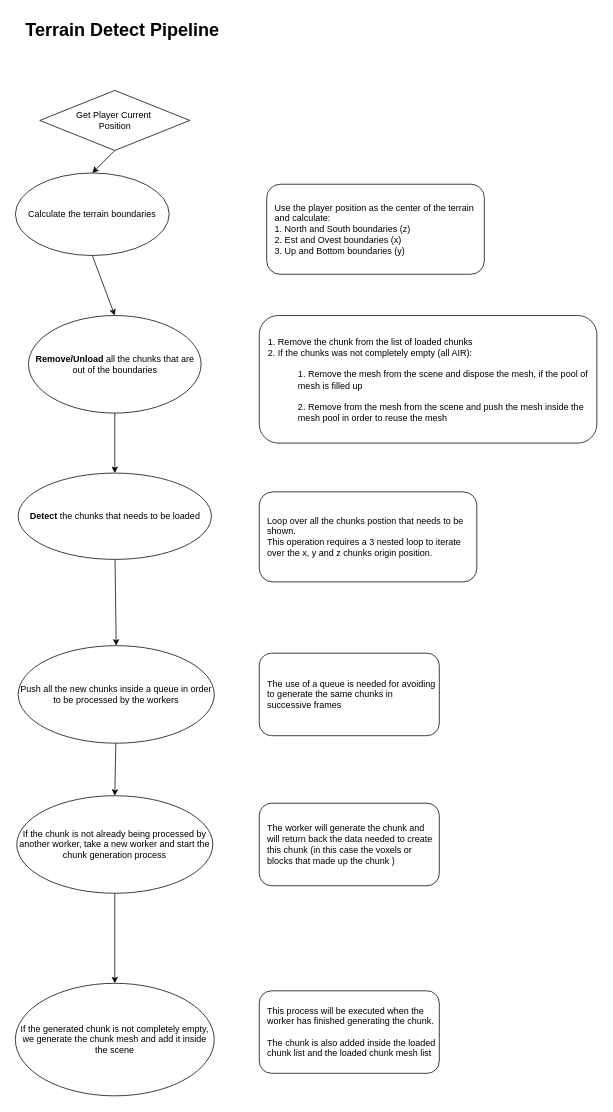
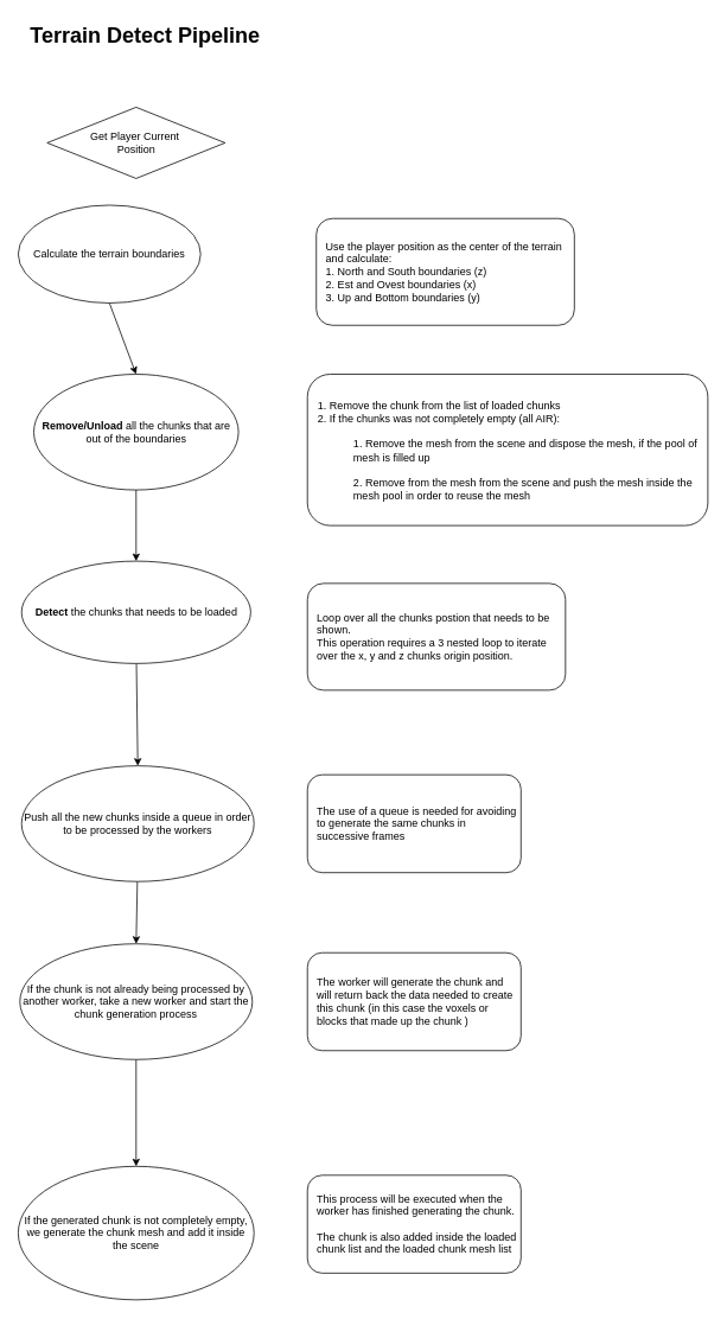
  <mxCell id="0" />
  <mxCell id="1" parent="0" />
  <mxCell id="2" value="&lt;h1&gt;&amp;nbsp;Terrain Detect Pipeline&lt;/h1&gt;" style="text;html=1;strokeColor=none;fillColor=none;spacing=5;spacingTop=-20;whiteSpace=wrap;overflow=hidden;rounded=0;" parent="1" vertex="1"><mxGeometry x="21.88" y="20" width="405" height="40" as="geometry" /></mxCell>
- <mxCell id="3" style="edgeStyle=none;html=1;exitX=0.5;exitY=1;exitDx=0;exitDy=0;entryX=0.5;entryY=0;entryDx=0;entryDy=0;" parent="1" source="4" target="6" edge="1"><mxGeometry relative="1" as="geometry" /></mxCell>
  <mxCell id="4" value="Get Player Current&amp;nbsp;&lt;br&gt;Position" style="rhombus;whiteSpace=wrap;html=1;" parent="1" vertex="1"><mxGeometry x="52.5" y="120" width="200" height="80" as="geometry" /></mxCell>
  <mxCell id="5" style="edgeStyle=none;html=1;exitX=0.5;exitY=1;exitDx=0;exitDy=0;entryX=0.5;entryY=0;entryDx=0;entryDy=0;" parent="1" source="6" target="9" edge="1"><mxGeometry relative="1" as="geometry" /></mxCell>
  <mxCell id="6" value="Calculate the terrain boundaries" style="ellipse;whiteSpace=wrap;html=1;" parent="1" vertex="1"><mxGeometry x="20" y="230" width="205" height="110" as="geometry" /></mxCell>
  <mxCell id="7" value="&lt;div style=&quot;text-align: left;&quot;&gt;&lt;span style=&quot;background-color: initial;&quot;&gt;Use the player position as the center of the terrain and calculate:&amp;nbsp;&lt;/span&gt;&lt;/div&gt;&lt;div style=&quot;text-align: left;&quot;&gt;&lt;span style=&quot;background-color: initial;&quot;&gt;1. North and South boundaries (z)&lt;/span&gt;&lt;/div&gt;&lt;div style=&quot;text-align: left;&quot;&gt;&lt;span style=&quot;background-color: initial;&quot;&gt;2. Est and Ovest boundaries (x)&lt;/span&gt;&lt;/div&gt;&lt;div style=&quot;text-align: left;&quot;&gt;&lt;span style=&quot;background-color: initial;&quot;&gt;3. Up and Bottom boundaries (y)&lt;/span&gt;&lt;/div&gt;" style="rounded=1;whiteSpace=wrap;html=1;glass=0;labelPosition=center;verticalLabelPosition=middle;align=center;verticalAlign=middle;spacingLeft=10;" parent="1" vertex="1"><mxGeometry x="355" y="245" width="290" height="120" as="geometry" /></mxCell>
  <mxCell id="8" style="edgeStyle=none;html=1;exitX=0.5;exitY=1;exitDx=0;exitDy=0;entryX=0.5;entryY=0;entryDx=0;entryDy=0;fontSize=12;" parent="1" source="9" target="12" edge="1"><mxGeometry relative="1" as="geometry" /></mxCell>
  <mxCell id="9" value="&lt;b&gt;Remove/Unload&lt;/b&gt; all the chunks that are out of the boundaries" style="ellipse;whiteSpace=wrap;html=1;" parent="1" vertex="1"><mxGeometry x="37.5" y="420" width="230" height="130" as="geometry" /></mxCell>
  <mxCell id="10" value="&lt;div style=&quot;font-size: 12px;&quot;&gt;&lt;span style=&quot;background-color: initial;&quot;&gt;1. Remove the chunk from the list of loaded chunks&lt;/span&gt;&lt;br&gt;&lt;/div&gt;&lt;div style=&quot;font-size: 12px;&quot;&gt;2. If the chunks was not completely empty (all AIR):&lt;br style=&quot;font-size: 12px;&quot;&gt;&lt;br style=&quot;font-size: 12px;&quot;&gt;&lt;/div&gt;&lt;blockquote style=&quot;margin: 0 0 0 40px; border: none; padding: 0px;&quot;&gt;&lt;div style=&quot;font-size: 12px;&quot;&gt;1. Remove the mesh from the scene and dispose the mesh, if the pool of mesh is filled up&lt;br&gt;&lt;br&gt;&lt;/div&gt;&lt;div style=&quot;font-size: 12px;&quot;&gt;2. Remove from the mesh from the scene and push the mesh inside the mesh pool in order to reuse the mesh&lt;/div&gt;&lt;/blockquote&gt;" style="rounded=1;whiteSpace=wrap;html=1;glass=0;labelPosition=center;verticalLabelPosition=middle;align=left;verticalAlign=middle;spacingLeft=10;fontSize=12;spacingTop=2;spacing=2;" parent="1" vertex="1"><mxGeometry x="345" y="420" width="450" height="170" as="geometry" /></mxCell>
  <mxCell id="11" style="edgeStyle=none;html=1;entryX=0.5;entryY=0;entryDx=0;entryDy=0;fontSize=12;" parent="1" source="12" target="15" edge="1"><mxGeometry relative="1" as="geometry" /></mxCell>
  <mxCell id="12" value="&lt;b&gt;Detect &lt;/b&gt;the chunks that needs to be loaded" style="ellipse;whiteSpace=wrap;html=1;" parent="1" vertex="1"><mxGeometry x="23.75" y="630" width="257.5" height="115" as="geometry" /></mxCell>
  <mxCell id="13" value="&lt;div style=&quot;text-align: left;&quot;&gt;Loop over all the chunks postion that needs to be shown.&lt;/div&gt;&lt;div style=&quot;text-align: left;&quot;&gt;This operation requires a 3 nested loop to iterate over the x, y and z chunks origin position.&lt;/div&gt;" style="rounded=1;whiteSpace=wrap;html=1;glass=0;labelPosition=center;verticalLabelPosition=middle;align=center;verticalAlign=middle;spacingLeft=10;" parent="1" vertex="1"><mxGeometry x="345" y="655" width="290" height="120" as="geometry" /></mxCell>
  <mxCell id="14" style="edgeStyle=none;html=1;entryX=0.5;entryY=0;entryDx=0;entryDy=0;fontSize=12;" parent="1" source="15" target="18" edge="1"><mxGeometry relative="1" as="geometry" /></mxCell>
  <mxCell id="15" value="Push all the new chunks inside a queue in order to be processed by the workers" style="ellipse;whiteSpace=wrap;html=1;" parent="1" vertex="1"><mxGeometry x="23.75" y="860" width="261.25" height="130" as="geometry" /></mxCell>
  <mxCell id="16" value="&lt;div style=&quot;text-align: left;&quot;&gt;The use of a queue is needed for avoiding to generate the same chunks in successive frames&lt;/div&gt;" style="rounded=1;whiteSpace=wrap;html=1;glass=0;labelPosition=center;verticalLabelPosition=middle;align=center;verticalAlign=middle;spacingLeft=10;" parent="1" vertex="1"><mxGeometry x="345" y="870" width="240" height="110" as="geometry" /></mxCell>
  <mxCell id="17" style="edgeStyle=none;html=1;entryX=0.5;entryY=0;entryDx=0;entryDy=0;fontSize=12;" parent="1" source="18" target="20" edge="1"><mxGeometry relative="1" as="geometry" /></mxCell>
  <mxCell id="18" value="If the chunk is not already being processed by another worker, take a new worker and start the chunk generation process" style="ellipse;whiteSpace=wrap;html=1;" parent="1" vertex="1"><mxGeometry x="21.88" y="1060" width="261.25" height="130" as="geometry" /></mxCell>
  <mxCell id="19" value="&lt;div style=&quot;text-align: left;&quot;&gt;The worker will generate the chunk and will return back the data needed to create this chunk (in this case the voxels or blocks that made up the chunk )&lt;/div&gt;" style="rounded=1;whiteSpace=wrap;html=1;glass=0;labelPosition=center;verticalLabelPosition=middle;align=center;verticalAlign=middle;spacingLeft=10;" parent="1" vertex="1"><mxGeometry x="345" y="1070" width="240" height="110" as="geometry" /></mxCell>
  <mxCell id="20" value="If the generated chunk is not completely empty, we generate the chunk mesh and add it inside the scene" style="ellipse;whiteSpace=wrap;html=1;" parent="1" vertex="1"><mxGeometry x="20" y="1310" width="265" height="150" as="geometry" /></mxCell>
  <mxCell id="21" value="&lt;div style=&quot;text-align: left;&quot;&gt;This process will be executed when the worker has finished generating the chunk.&lt;br&gt;&lt;br&gt;The chunk is also added inside the loaded chunk list and the loaded chunk mesh list&lt;/div&gt;" style="rounded=1;whiteSpace=wrap;html=1;glass=0;labelPosition=center;verticalLabelPosition=middle;align=center;verticalAlign=middle;spacingLeft=10;" parent="1" vertex="1"><mxGeometry x="345" y="1320" width="240" height="110" as="geometry" /></mxCell>
